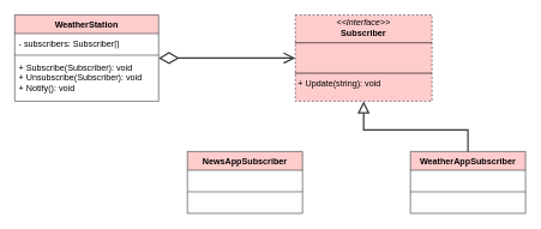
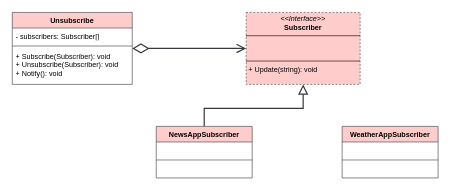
  <mxCell id="0" />
  <mxCell id="1" parent="0" />
  <mxCell id="2" value="&lt;p style=&quot;margin:0px;margin-top:4px;text-align:center;&quot;&gt;&lt;i&gt;&amp;lt;&amp;lt;Interface&amp;gt;&amp;gt;&lt;/i&gt;&lt;br&gt;&lt;b&gt;Subscriber&lt;/b&gt;&lt;/p&gt;&lt;hr size=&quot;1&quot; style=&quot;border-style:solid;&quot;&gt;&lt;p style=&quot;margin:0px;margin-left:4px;&quot;&gt;&amp;nbsp;&lt;br&gt;&amp;nbsp;&lt;/p&gt;&lt;hr size=&quot;1&quot; style=&quot;border-style:solid;&quot;&gt;&lt;p style=&quot;margin:0px;margin-left:4px;&quot;&gt;+ Update(string): void&lt;br&gt;&lt;/p&gt;" style="verticalAlign=top;align=left;overflow=fill;html=1;whiteSpace=wrap;fillColor=#ffcccc;strokeColor=#36393d;dashed=1;" vertex="1" parent="1"><mxGeometry x="410" y="20" width="190" height="120" as="geometry" /></mxCell>
+ <mxCell id="3" style="edgeStyle=orthogonalEdgeStyle;rounded=0;orthogonalLoop=1;jettySize=auto;html=1;fillColor=#ffcccc;strokeColor=#36393d;strokeWidth=2;endArrow=block;endFill=0;endSize=12;" edge="1" parent="1" source="4" target="2"><mxGeometry relative="1" as="geometry" /></mxCell>
  <mxCell id="4" value="NewsAppSubscriber" style="swimlane;fontStyle=1;align=center;verticalAlign=top;childLayout=stackLayout;horizontal=1;startSize=26;horizontalStack=0;resizeParent=1;resizeParentMax=0;resizeLast=0;collapsible=1;marginBottom=0;whiteSpace=wrap;html=1;fillColor=#ffcccc;strokeColor=#36393d;" vertex="1" parent="1"><mxGeometry x="260" y="210" width="160" height="86" as="geometry" /></mxCell>
  <mxCell id="5" value="&amp;nbsp;" style="text;strokeColor=none;fillColor=none;align=left;verticalAlign=top;spacingLeft=4;spacingRight=4;overflow=hidden;rotatable=0;points=[[0,0.5],[1,0.5]];portConstraint=eastwest;whiteSpace=wrap;html=1;" vertex="1" parent="4"><mxGeometry y="26" width="160" height="26" as="geometry" /></mxCell>
  <mxCell id="6" value="" style="line;strokeWidth=1;fillColor=none;align=left;verticalAlign=middle;spacingTop=-1;spacingLeft=3;spacingRight=3;rotatable=0;labelPosition=right;points=[];portConstraint=eastwest;strokeColor=inherit;" vertex="1" parent="4"><mxGeometry y="52" width="160" height="8" as="geometry" /></mxCell>
  <mxCell id="7" value="&amp;nbsp;" style="text;strokeColor=none;fillColor=none;align=left;verticalAlign=top;spacingLeft=4;spacingRight=4;overflow=hidden;rotatable=0;points=[[0,0.5],[1,0.5]];portConstraint=eastwest;whiteSpace=wrap;html=1;" vertex="1" parent="4"><mxGeometry y="60" width="160" height="26" as="geometry" /></mxCell>
  <mxCell id="8" value="WeatherAppSubscriber" style="swimlane;fontStyle=1;align=center;verticalAlign=top;childLayout=stackLayout;horizontal=1;startSize=26;horizontalStack=0;resizeParent=1;resizeParentMax=0;resizeLast=0;collapsible=1;marginBottom=0;whiteSpace=wrap;html=1;fillColor=#ffcccc;strokeColor=#36393d;" vertex="1" parent="1"><mxGeometry x="570" y="210" width="160" height="86" as="geometry" /></mxCell>
  <mxCell id="9" value="&amp;nbsp;" style="text;strokeColor=none;fillColor=none;align=left;verticalAlign=top;spacingLeft=4;spacingRight=4;overflow=hidden;rotatable=0;points=[[0,0.5],[1,0.5]];portConstraint=eastwest;whiteSpace=wrap;html=1;" vertex="1" parent="8"><mxGeometry y="26" width="160" height="26" as="geometry" /></mxCell>
  <mxCell id="10" value="" style="line;strokeWidth=1;fillColor=none;align=left;verticalAlign=middle;spacingTop=-1;spacingLeft=3;spacingRight=3;rotatable=0;labelPosition=right;points=[];portConstraint=eastwest;strokeColor=inherit;" vertex="1" parent="8"><mxGeometry y="52" width="160" height="8" as="geometry" /></mxCell>
  <mxCell id="11" value="&amp;nbsp;" style="text;strokeColor=none;fillColor=none;align=left;verticalAlign=top;spacingLeft=4;spacingRight=4;overflow=hidden;rotatable=0;points=[[0,0.5],[1,0.5]];portConstraint=eastwest;whiteSpace=wrap;html=1;" vertex="1" parent="8"><mxGeometry y="60" width="160" height="26" as="geometry" /></mxCell>
- <mxCell id="12" style="edgeStyle=orthogonalEdgeStyle;rounded=0;orthogonalLoop=1;jettySize=auto;html=1;fillColor=#ffcccc;strokeColor=#36393d;strokeWidth=2;endArrow=block;endFill=0;endSize=12;" edge="1" parent="1" source="8" target="2"><mxGeometry relative="1" as="geometry"><mxPoint x="370" y="280" as="sourcePoint" /><mxPoint x="535" y="210" as="targetPoint" /></mxGeometry></mxCell>
- <mxCell id="13" value="WeatherStation" style="swimlane;fontStyle=1;align=center;verticalAlign=top;childLayout=stackLayout;horizontal=1;startSize=26;horizontalStack=0;resizeParent=1;resizeParentMax=0;resizeLast=0;collapsible=1;marginBottom=0;whiteSpace=wrap;html=1;fillColor=#ffcccc;strokeColor=#36393d;" vertex="1" parent="1"><mxGeometry x="20" y="20" width="200" height="120" as="geometry" /></mxCell>
+ <mxCell id="13" value="Unsubscribe" style="swimlane;fontStyle=1;align=center;verticalAlign=top;childLayout=stackLayout;horizontal=1;startSize=26;horizontalStack=0;resizeParent=1;resizeParentMax=0;resizeLast=0;collapsible=1;marginBottom=0;whiteSpace=wrap;html=1;fillColor=#ffcccc;strokeColor=#36393d;" vertex="1" parent="1"><mxGeometry x="20" y="20" width="200" height="120" as="geometry" /></mxCell>
  <mxCell id="14" value="- subscribers: Subscriber[]" style="text;strokeColor=none;fillColor=none;align=left;verticalAlign=top;spacingLeft=4;spacingRight=4;overflow=hidden;rotatable=0;points=[[0,0.5],[1,0.5]];portConstraint=eastwest;whiteSpace=wrap;html=1;" vertex="1" parent="13"><mxGeometry y="26" width="200" height="26" as="geometry" /></mxCell>
  <mxCell id="15" value="" style="line;strokeWidth=1;fillColor=none;align=left;verticalAlign=middle;spacingTop=-1;spacingLeft=3;spacingRight=3;rotatable=0;labelPosition=right;points=[];portConstraint=eastwest;strokeColor=inherit;" vertex="1" parent="13"><mxGeometry y="52" width="200" height="8" as="geometry" /></mxCell>
  <mxCell id="16" value="+ Subscribe(Subscriber): void&lt;div&gt;+ Unsubscribe(Subscriber): void&lt;/div&gt;&lt;div&gt;+ Notify(): void&lt;/div&gt;" style="text;strokeColor=none;fillColor=none;align=left;verticalAlign=top;spacingLeft=4;spacingRight=4;overflow=hidden;rotatable=0;points=[[0,0.5],[1,0.5]];portConstraint=eastwest;whiteSpace=wrap;html=1;" vertex="1" parent="13"><mxGeometry y="60" width="200" height="60" as="geometry" /></mxCell>
  <mxCell id="17" style="edgeStyle=orthogonalEdgeStyle;rounded=0;orthogonalLoop=1;jettySize=auto;html=1;fillColor=#ffcccc;strokeColor=#36393d;strokeWidth=2;endArrow=open;endFill=0;endSize=12;startArrow=diamondThin;startFill=0;startSize=23;" edge="1" parent="1" source="13" target="2"><mxGeometry relative="1" as="geometry"><mxPoint x="350" y="220" as="sourcePoint" /><mxPoint x="515" y="150" as="targetPoint" /></mxGeometry></mxCell>
